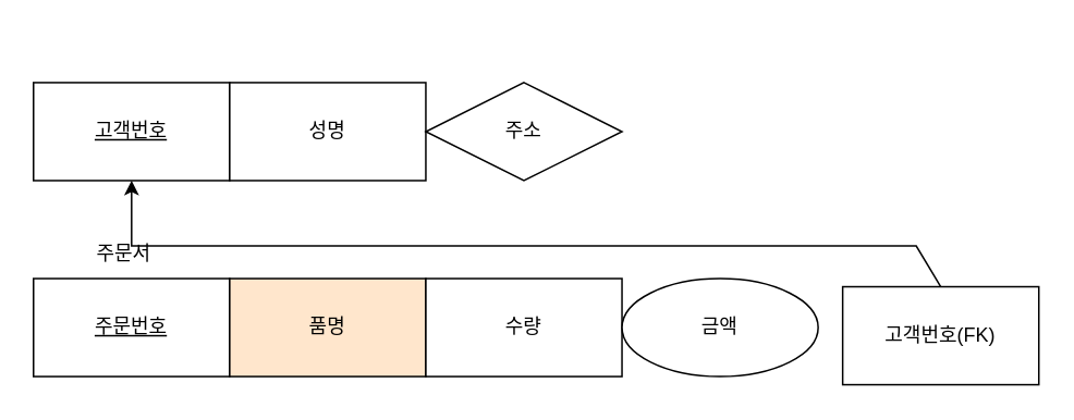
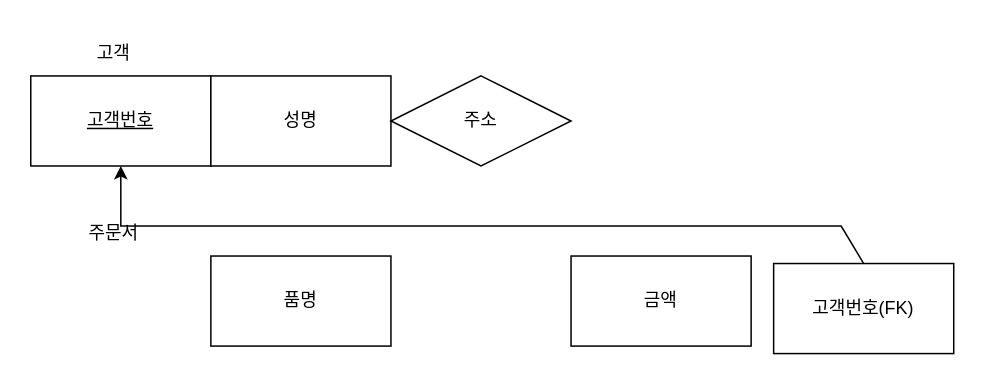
  <mxCell id="0" />
  <mxCell id="1" parent="0" />
  <mxCell id="2" value="&lt;u&gt;고객번호&lt;/u&gt;" style="rounded=0;whiteSpace=wrap;html=1;" vertex="1" parent="1"><mxGeometry x="20" y="50" width="120" height="60" as="geometry" /></mxCell>
  <mxCell id="3" value="성명" style="whiteSpace=wrap;html=1;" vertex="1" parent="1"><mxGeometry x="140" y="50" width="120" height="60" as="geometry" /></mxCell>
  <mxCell id="4" value="주소" style="rhombus;whiteSpace=wrap;html=1;" vertex="1" parent="1"><mxGeometry x="260" y="50" width="120" height="60" as="geometry" /></mxCell>
- <mxCell id="5" value="&lt;u&gt;주문번호&lt;/u&gt;" style="rounded=0;whiteSpace=wrap;html=1;" vertex="1" parent="1"><mxGeometry x="20" y="170" width="120" height="60" as="geometry" /></mxCell>
- <mxCell id="6" value="품명" style="rounded=0;whiteSpace=wrap;html=1;fillColor=#ffe6cc;" vertex="1" parent="1"><mxGeometry x="140" y="170" width="120" height="60" as="geometry" /></mxCell>
- <mxCell id="7" value="수량" style="rounded=0;whiteSpace=wrap;html=1;" vertex="1" parent="1"><mxGeometry x="260" y="170" width="120" height="60" as="geometry" /></mxCell>
- <mxCell id="8" value="금액" style="ellipse;whiteSpace=wrap;html=1;" vertex="1" parent="1"><mxGeometry x="380" y="170" width="120" height="60" as="geometry" /></mxCell>
+ <mxCell id="6" value="품명" style="rounded=0;whiteSpace=wrap;html=1;" vertex="1" parent="1"><mxGeometry x="140" y="170" width="120" height="60" as="geometry" /></mxCell>
+ <mxCell id="8" value="금액" style="rounded=0;whiteSpace=wrap;html=1;" vertex="1" parent="1"><mxGeometry x="380" y="170" width="120" height="60" as="geometry" /></mxCell>
  <mxCell id="9" value="고객번호(FK)" style="rounded=0;whiteSpace=wrap;html=1;" vertex="1" parent="1"><mxGeometry x="515" y="175" width="120" height="60" as="geometry" /></mxCell>
+ <mxCell id="10" value="고객" style="text;html=1;align=center;verticalAlign=middle;resizable=0;points=[];autosize=1;strokeColor=none;fillColor=none;" vertex="1" parent="1"><mxGeometry x="50" y="20" width="50" height="30" as="geometry" /></mxCell>
  <mxCell id="11" value="주문서" style="text;html=1;align=center;verticalAlign=middle;resizable=0;points=[];autosize=1;strokeColor=none;fillColor=none;" vertex="1" parent="1"><mxGeometry x="45" y="140" width="60" height="30" as="geometry" /></mxCell>
  <mxCell id="12" value="" style="endArrow=classic;html=1;rounded=0;exitX=0.5;exitY=0;exitDx=0;exitDy=0;" edge="1" parent="1" source="9"><mxGeometry width="50" height="50" relative="1" as="geometry"><mxPoint x="370" y="210" as="sourcePoint" /><mxPoint x="80" y="110" as="targetPoint" /><Array as="points"><mxPoint x="560" y="150" /><mxPoint x="80" y="150" /></Array></mxGeometry></mxCell>
